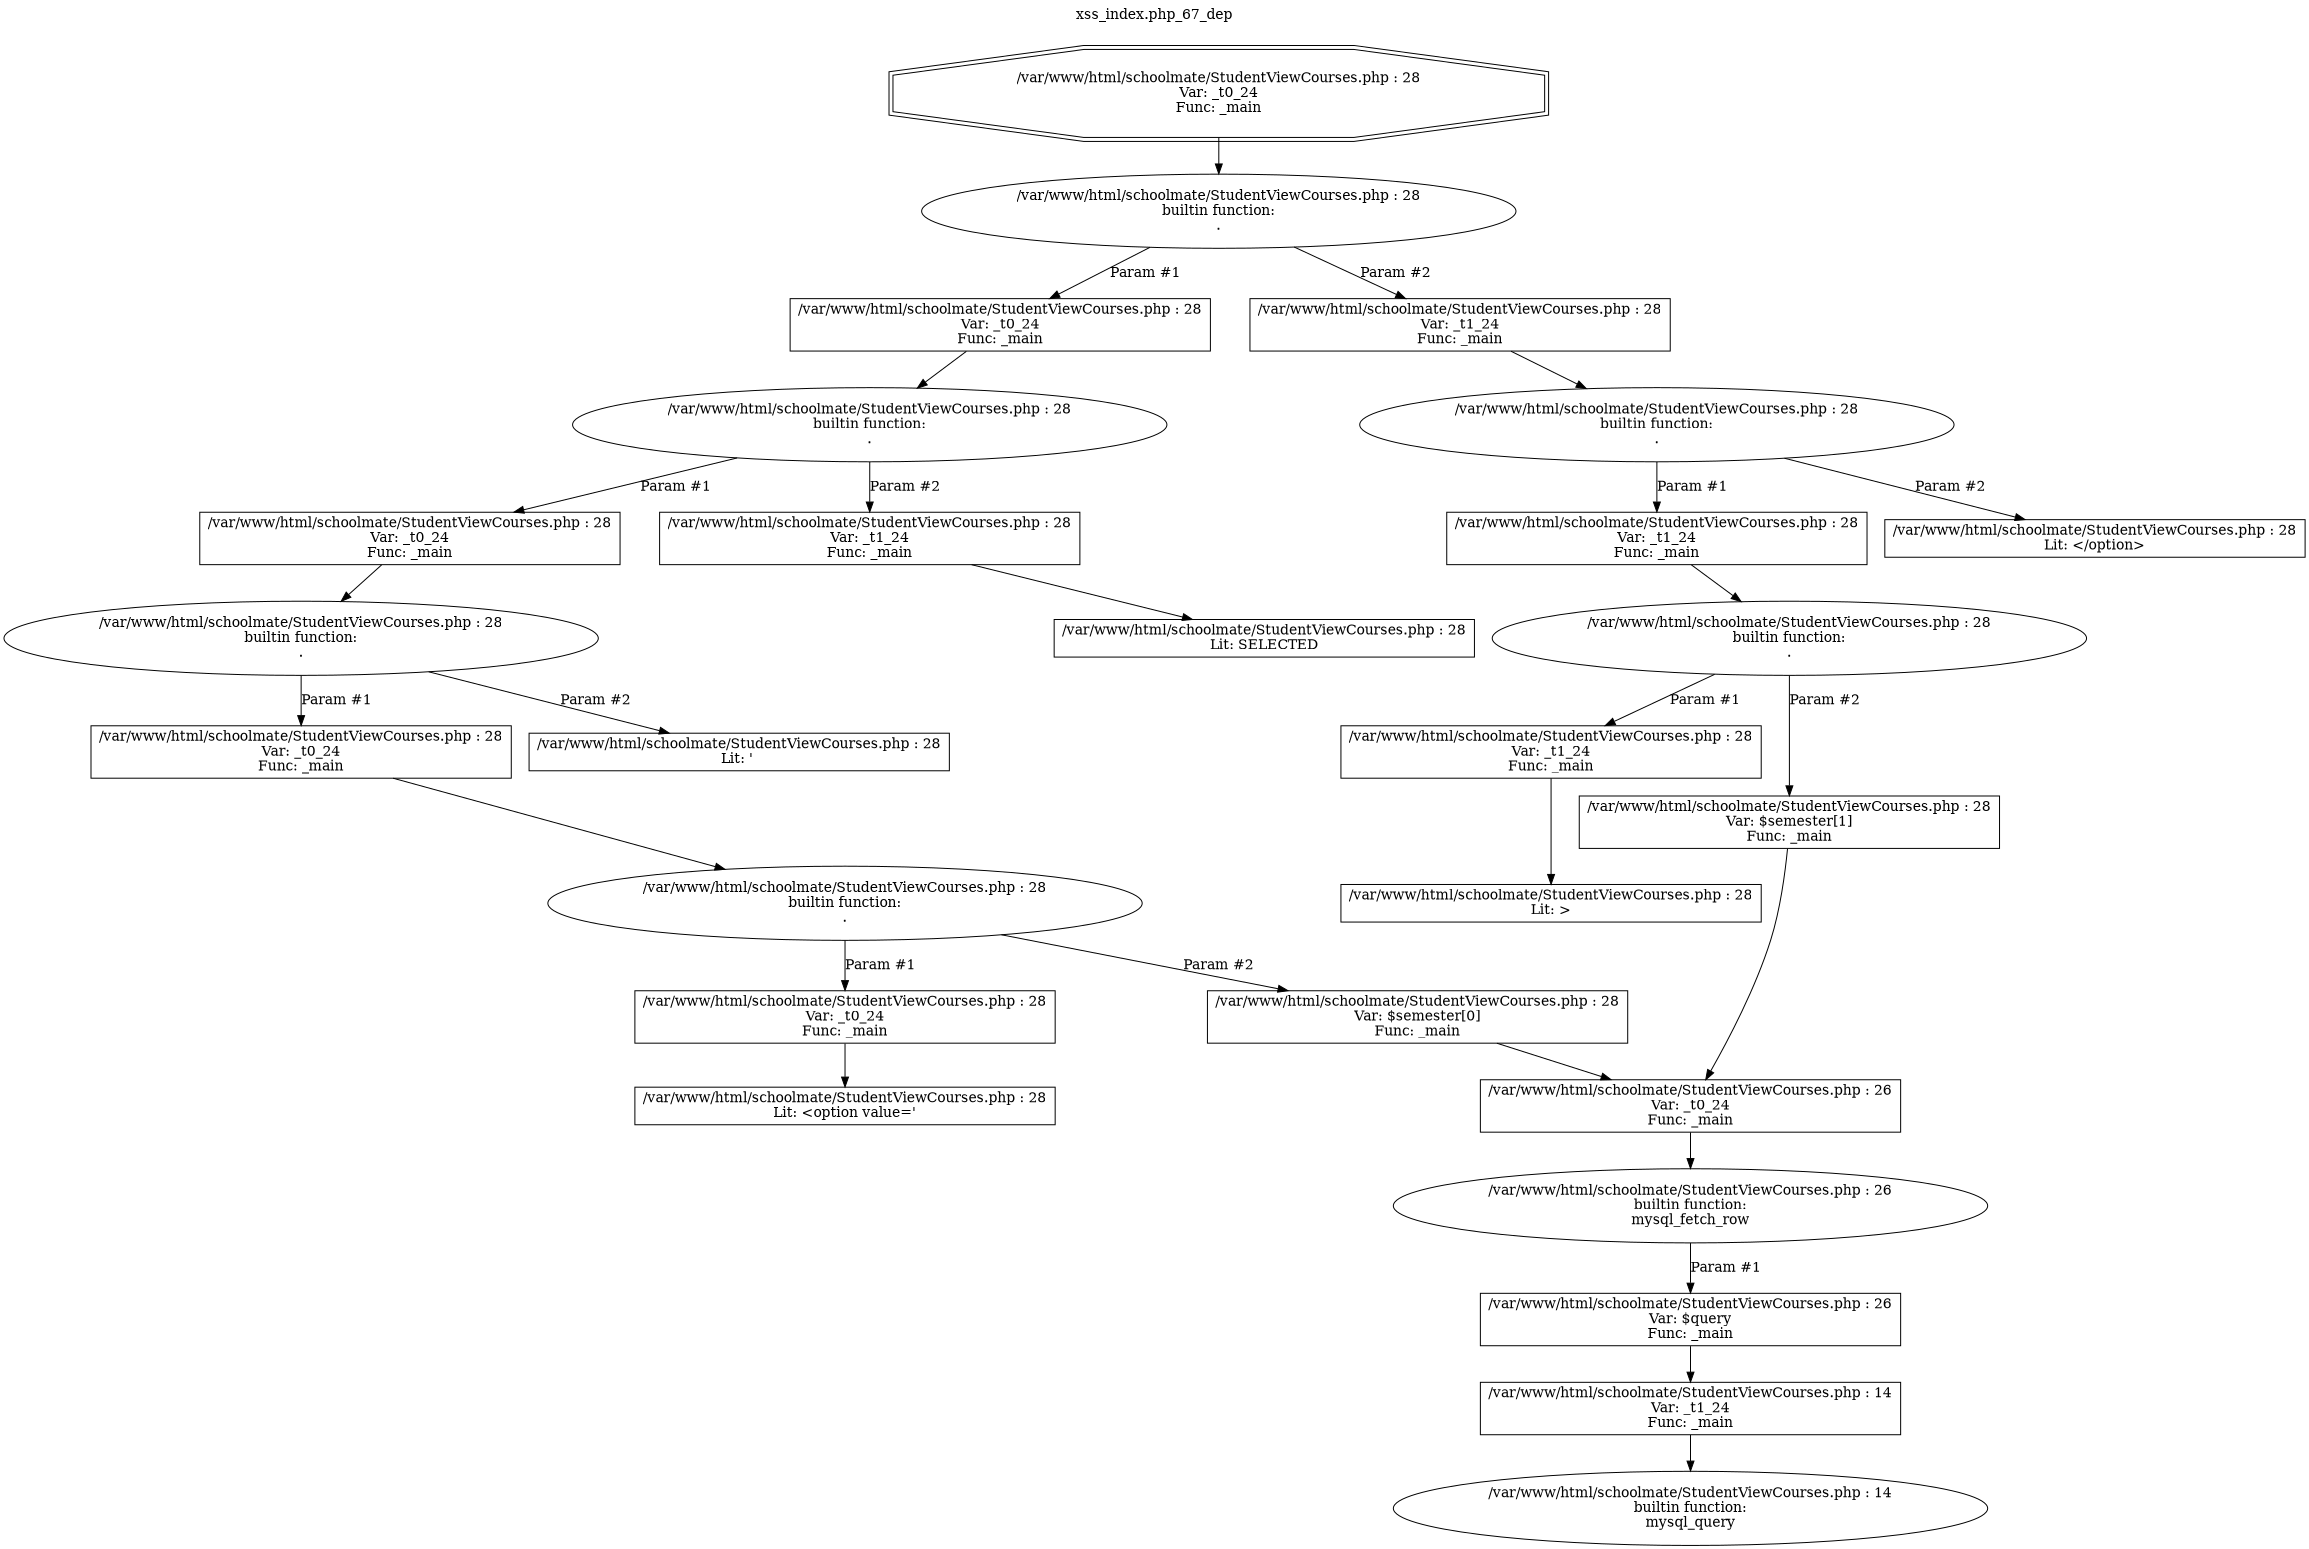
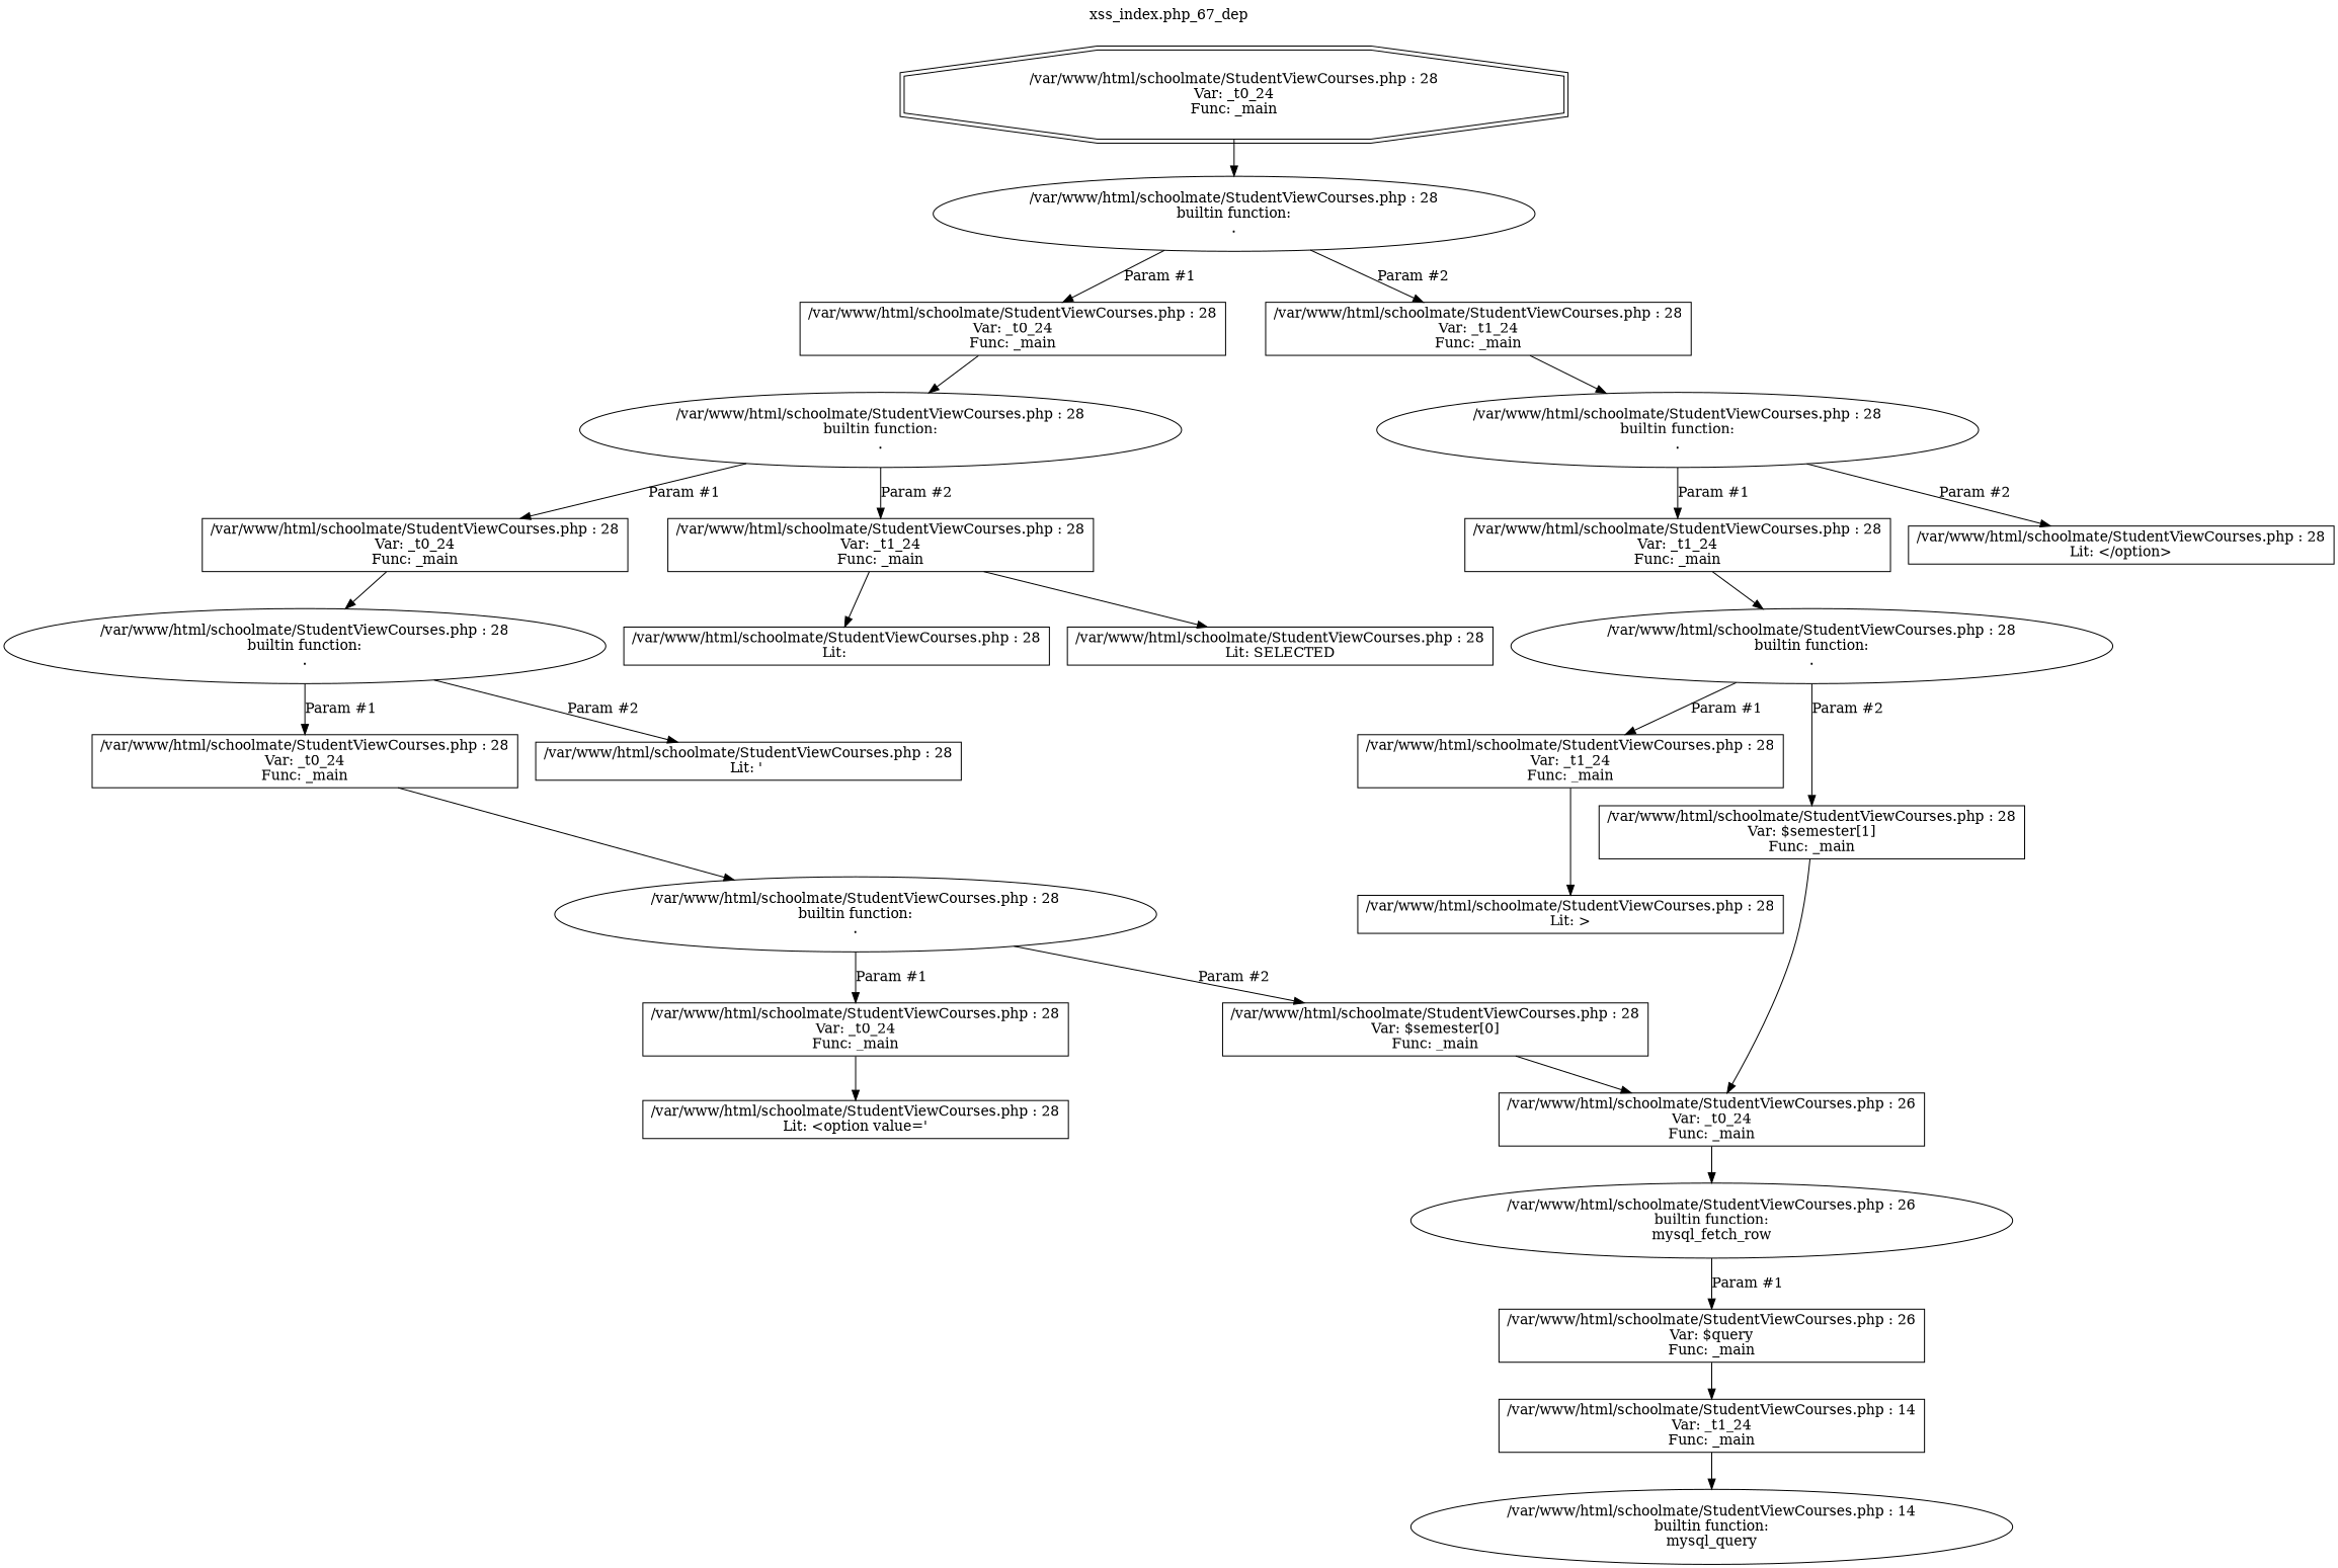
  digraph {
    label="xss_index.php_67_dep"
    labelloc=t
    node [shape=box]
    n1 [label="/var/www/html/schoolmate/StudentViewCourses.php : 28\nVar: _t0_24\nFunc: _main\n" shape=doubleoctagon]
    n2 [label="/var/www/html/schoolmate/StudentViewCourses.php : 28\nbuiltin function:\n.\n" shape=ellipse]
    n3 [label="/var/www/html/schoolmate/StudentViewCourses.php : 28\nVar: _t0_24\nFunc: _main\n"]
    n4 [label="/var/www/html/schoolmate/StudentViewCourses.php : 28\nVar: _t1_24\nFunc: _main\n"]
    n5 [label="/var/www/html/schoolmate/StudentViewCourses.php : 28\nbuiltin function:\n.\n" shape=ellipse]
    n6 [label="/var/www/html/schoolmate/StudentViewCourses.php : 28\nVar: _t0_24\nFunc: _main\n"]
    n7 [label="/var/www/html/schoolmate/StudentViewCourses.php : 28\nVar: _t1_24\nFunc: _main\n"]
    n8 [label="/var/www/html/schoolmate/StudentViewCourses.php : 28\nbuiltin function:\n.\n" shape=ellipse]
    n9 [label="/var/www/html/schoolmate/StudentViewCourses.php : 28\nVar: _t0_24\nFunc: _main\n"]
    n10 [label="/var/www/html/schoolmate/StudentViewCourses.php : 28\nLit: ' \n"]
    n11 [label="/var/www/html/schoolmate/StudentViewCourses.php : 28\nbuiltin function:\n.\n" shape=ellipse]
    n12 [label="/var/www/html/schoolmate/StudentViewCourses.php : 28\nVar: _t0_24\nFunc: _main\n"]
    n13 [label="/var/www/html/schoolmate/StudentViewCourses.php : 28\nVar: $semester[0]\nFunc: _main\n"]
    n14 [label="/var/www/html/schoolmate/StudentViewCourses.php : 28\nLit: <option value='\n"]
    n15 [label="/var/www/html/schoolmate/StudentViewCourses.php : 26\nVar: _t0_24\nFunc: _main\n"]
    n16 [label="/var/www/html/schoolmate/StudentViewCourses.php : 26\nbuiltin function:\nmysql_fetch_row\n" shape=ellipse]
    n17 [label="/var/www/html/schoolmate/StudentViewCourses.php : 26\nVar: $query\nFunc: _main\n"]
    n18 [label="/var/www/html/schoolmate/StudentViewCourses.php : 14\nVar: _t1_24\nFunc: _main\n"]
    n19 [label="/var/www/html/schoolmate/StudentViewCourses.php : 14\nbuiltin function:\nmysql_query\n" shape=ellipse]
+   n20 [label="/var/www/html/schoolmate/StudentViewCourses.php : 28\nLit: \n"]
    n21 [label="/var/www/html/schoolmate/StudentViewCourses.php : 28\nLit: SELECTED\n"]
    n22 [label="/var/www/html/schoolmate/StudentViewCourses.php : 28\nbuiltin function:\n.\n" shape=ellipse]
    n23 [label="/var/www/html/schoolmate/StudentViewCourses.php : 28\nVar: _t1_24\nFunc: _main\n"]
    n24 [label="/var/www/html/schoolmate/StudentViewCourses.php : 28\nLit: </option>\n"]
    n25 [label="/var/www/html/schoolmate/StudentViewCourses.php : 28\nbuiltin function:\n.\n" shape=ellipse]
    n26 [label="/var/www/html/schoolmate/StudentViewCourses.php : 28\nVar: _t1_24\nFunc: _main\n"]
    n27 [label="/var/www/html/schoolmate/StudentViewCourses.php : 28\nVar: $semester[1]\nFunc: _main\n"]
    n28 [label="/var/www/html/schoolmate/StudentViewCourses.php : 28\nLit: >\n"]
    n1 -> n2
    n2 -> n3 [label="Param #1"]
    n2 -> n4 [label="Param #2"]
    n3 -> n5
    n4 -> n22
    n5 -> n6 [label="Param #1"]
    n5 -> n7 [label="Param #2"]
    n6 -> n8
+   n7 -> n20
    n7 -> n21
    n8 -> n9 [label="Param #1"]
    n8 -> n10 [label="Param #2"]
    n9 -> n11
    n11 -> n12 [label="Param #1"]
    n11 -> n13 [label="Param #2"]
    n12 -> n14
    n13 -> n15
    n15 -> n16
    n16 -> n17 [label="Param #1"]
    n17 -> n18
    n18 -> n19
    n22 -> n23 [label="Param #1"]
    n22 -> n24 [label="Param #2"]
    n23 -> n25
    n25 -> n26 [label="Param #1"]
    n25 -> n27 [label="Param #2"]
    n26 -> n28
    n27 -> n15
  }
